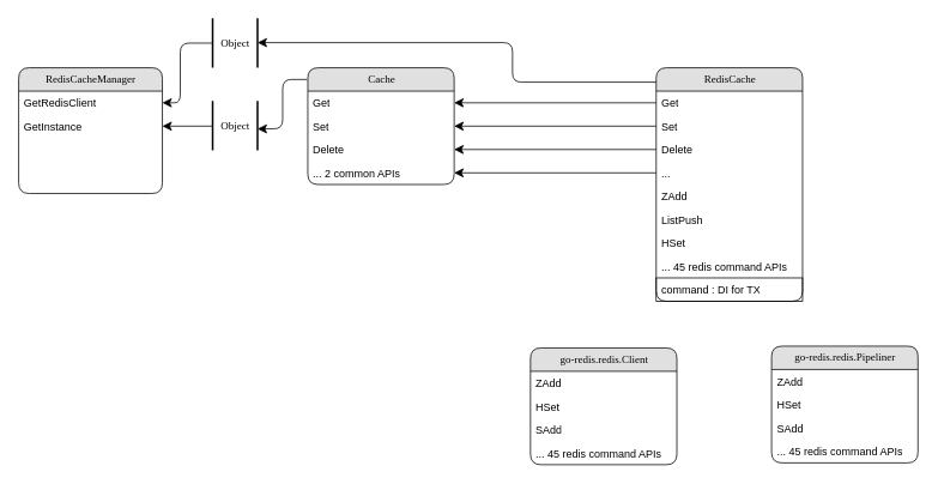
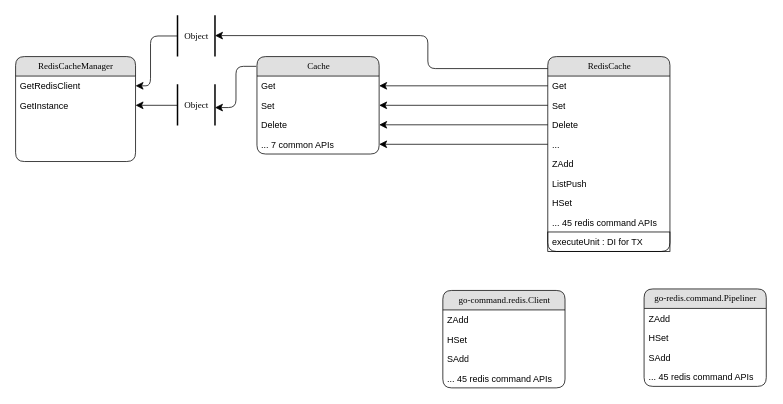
  <mxCell id="0" />
  <mxCell id="1" parent="0" />
  <mxCell id="2" value="Cache" style="swimlane;html=1;fontStyle=0;childLayout=stackLayout;horizontal=1;startSize=26;fillColor=#e0e0e0;horizontalStack=0;resizeParent=1;resizeLast=0;collapsible=1;marginBottom=0;swimlaneFillColor=#ffffff;align=center;rounded=1;shadow=0;comic=0;labelBackgroundColor=none;strokeColor=#000000;strokeWidth=1;fontFamily=Verdana;fontSize=12;fontColor=#000000;" parent="1" vertex="1"><mxGeometry x="342" y="75" width="163" height="130" as="geometry" /></mxCell>
  <mxCell id="3" value="Get" style="text;html=1;strokeColor=none;fillColor=none;spacingLeft=4;spacingRight=4;whiteSpace=wrap;overflow=hidden;rotatable=0;points=[[0,0.5],[1,0.5]];portConstraint=eastwest;" parent="2" vertex="1"><mxGeometry y="26" width="163" height="26" as="geometry" /></mxCell>
  <mxCell id="4" value="Set" style="text;html=1;strokeColor=none;fillColor=none;spacingLeft=4;spacingRight=4;whiteSpace=wrap;overflow=hidden;rotatable=0;points=[[0,0.5],[1,0.5]];portConstraint=eastwest;" parent="2" vertex="1"><mxGeometry y="52" width="163" height="26" as="geometry" /></mxCell>
  <mxCell id="5" value="Delete" style="text;html=1;strokeColor=none;fillColor=none;spacingLeft=4;spacingRight=4;whiteSpace=wrap;overflow=hidden;rotatable=0;points=[[0,0.5],[1,0.5]];portConstraint=eastwest;" parent="2" vertex="1"><mxGeometry y="78" width="163" height="26" as="geometry" /></mxCell>
- <mxCell id="6" value="... 2 common APIs" style="text;html=1;strokeColor=none;fillColor=none;spacingLeft=4;spacingRight=4;whiteSpace=wrap;overflow=hidden;rotatable=0;points=[[0,0.5],[1,0.5]];portConstraint=eastwest;" vertex="1" parent="2"><mxGeometry y="104" width="163" height="26" as="geometry" /></mxCell>
+ <mxCell id="6" value="... 7 common APIs" style="text;html=1;strokeColor=none;fillColor=none;spacingLeft=4;spacingRight=4;whiteSpace=wrap;overflow=hidden;rotatable=0;points=[[0,0.5],[1,0.5]];portConstraint=eastwest;" vertex="1" parent="2"><mxGeometry y="104" width="163" height="26" as="geometry" /></mxCell>
  <mxCell id="7" value="RedisCache" style="swimlane;html=1;fontStyle=0;childLayout=stackLayout;horizontal=1;startSize=26;fillColor=#e0e0e0;horizontalStack=0;resizeParent=1;resizeLast=0;collapsible=1;marginBottom=0;swimlaneFillColor=#ffffff;align=center;rounded=1;shadow=0;comic=0;labelBackgroundColor=none;strokeColor=#000000;strokeWidth=1;fontFamily=Verdana;fontSize=12;fontColor=#000000;" parent="1" vertex="1"><mxGeometry x="730" y="75" width="163" height="260" as="geometry" /></mxCell>
  <mxCell id="8" value="Get" style="text;html=1;strokeColor=none;fillColor=none;spacingLeft=4;spacingRight=4;whiteSpace=wrap;overflow=hidden;rotatable=0;points=[[0,0.5],[1,0.5]];portConstraint=eastwest;" parent="7" vertex="1"><mxGeometry y="26" width="163" height="26" as="geometry" /></mxCell>
  <mxCell id="9" value="Set" style="text;html=1;strokeColor=none;fillColor=none;spacingLeft=4;spacingRight=4;whiteSpace=wrap;overflow=hidden;rotatable=0;points=[[0,0.5],[1,0.5]];portConstraint=eastwest;" parent="7" vertex="1"><mxGeometry y="52" width="163" height="26" as="geometry" /></mxCell>
  <mxCell id="10" value="Delete" style="text;html=1;strokeColor=none;fillColor=none;spacingLeft=4;spacingRight=4;whiteSpace=wrap;overflow=hidden;rotatable=0;points=[[0,0.5],[1,0.5]];portConstraint=eastwest;" parent="7" vertex="1"><mxGeometry y="78" width="163" height="26" as="geometry" /></mxCell>
  <mxCell id="11" value="..." style="text;html=1;strokeColor=none;fillColor=none;spacingLeft=4;spacingRight=4;whiteSpace=wrap;overflow=hidden;rotatable=0;points=[[0,0.5],[1,0.5]];portConstraint=eastwest;" parent="7" vertex="1"><mxGeometry y="104" width="163" height="26" as="geometry" /></mxCell>
  <mxCell id="12" value="ZAdd" style="text;html=1;strokeColor=none;fillColor=none;spacingLeft=4;spacingRight=4;whiteSpace=wrap;overflow=hidden;rotatable=0;points=[[0,0.5],[1,0.5]];portConstraint=eastwest;" vertex="1" parent="7"><mxGeometry y="130" width="163" height="26" as="geometry" /></mxCell>
  <mxCell id="13" value="ListPush" style="text;html=1;strokeColor=none;fillColor=none;spacingLeft=4;spacingRight=4;whiteSpace=wrap;overflow=hidden;rotatable=0;points=[[0,0.5],[1,0.5]];portConstraint=eastwest;" vertex="1" parent="7"><mxGeometry y="156" width="163" height="26" as="geometry" /></mxCell>
  <mxCell id="14" value="HSet" style="text;html=1;strokeColor=none;fillColor=none;spacingLeft=4;spacingRight=4;whiteSpace=wrap;overflow=hidden;rotatable=0;points=[[0,0.5],[1,0.5]];portConstraint=eastwest;" vertex="1" parent="7"><mxGeometry y="182" width="163" height="26" as="geometry" /></mxCell>
  <mxCell id="15" value="... 45 redis command APIs" style="text;html=1;strokeColor=none;fillColor=none;spacingLeft=4;spacingRight=4;whiteSpace=wrap;overflow=hidden;rotatable=0;points=[[0,0.5],[1,0.5]];portConstraint=eastwest;" vertex="1" parent="7"><mxGeometry y="208" width="163" height="26" as="geometry" /></mxCell>
- <mxCell id="16" value="command : DI for TX" style="text;html=1;strokeColor=#000000;fillColor=none;spacingLeft=4;spacingRight=4;whiteSpace=wrap;overflow=hidden;rotatable=0;points=[[0,0.5],[1,0.5]];portConstraint=eastwest;" vertex="1" parent="7"><mxGeometry y="234" width="163" height="26" as="geometry" /></mxCell>
- <mxCell id="17" value="go-redis.redis.Pipeliner" style="swimlane;html=1;fontStyle=0;childLayout=stackLayout;horizontal=1;startSize=26;fillColor=#e0e0e0;horizontalStack=0;resizeParent=1;resizeLast=0;collapsible=1;marginBottom=0;swimlaneFillColor=#ffffff;align=center;rounded=1;shadow=0;comic=0;labelBackgroundColor=none;strokeColor=#000000;strokeWidth=1;fontFamily=Verdana;fontSize=12;fontColor=#000000;" parent="1" vertex="1"><mxGeometry x="858.5" y="385" width="163" height="130" as="geometry" /></mxCell>
+ <mxCell id="16" value="executeUnit : DI for TX" style="text;html=1;strokeColor=#000000;fillColor=none;spacingLeft=4;spacingRight=4;whiteSpace=wrap;overflow=hidden;rotatable=0;points=[[0,0.5],[1,0.5]];portConstraint=eastwest;" vertex="1" parent="7"><mxGeometry y="234" width="163" height="26" as="geometry" /></mxCell>
+ <mxCell id="17" value="go-redis.command.Pipeliner" style="swimlane;html=1;fontStyle=0;childLayout=stackLayout;horizontal=1;startSize=26;fillColor=#e0e0e0;horizontalStack=0;resizeParent=1;resizeLast=0;collapsible=1;marginBottom=0;swimlaneFillColor=#ffffff;align=center;rounded=1;shadow=0;comic=0;labelBackgroundColor=none;strokeColor=#000000;strokeWidth=1;fontFamily=Verdana;fontSize=12;fontColor=#000000;" parent="1" vertex="1"><mxGeometry x="858.5" y="385" width="163" height="130" as="geometry" /></mxCell>
  <mxCell id="18" value="ZAdd" style="text;html=1;strokeColor=none;fillColor=none;spacingLeft=4;spacingRight=4;whiteSpace=wrap;overflow=hidden;rotatable=0;points=[[0,0.5],[1,0.5]];portConstraint=eastwest;" parent="17" vertex="1"><mxGeometry y="26" width="163" height="26" as="geometry" /></mxCell>
  <mxCell id="19" value="HSet" style="text;html=1;strokeColor=none;fillColor=none;spacingLeft=4;spacingRight=4;whiteSpace=wrap;overflow=hidden;rotatable=0;points=[[0,0.5],[1,0.5]];portConstraint=eastwest;" parent="17" vertex="1"><mxGeometry y="52" width="163" height="26" as="geometry" /></mxCell>
  <mxCell id="20" value="SAdd" style="text;html=1;strokeColor=none;fillColor=none;spacingLeft=4;spacingRight=4;whiteSpace=wrap;overflow=hidden;rotatable=0;points=[[0,0.5],[1,0.5]];portConstraint=eastwest;" vertex="1" parent="17"><mxGeometry y="78" width="163" height="26" as="geometry" /></mxCell>
  <mxCell id="21" value="... 45 redis command APIs" style="text;html=1;strokeColor=none;fillColor=none;spacingLeft=4;spacingRight=4;whiteSpace=wrap;overflow=hidden;rotatable=0;points=[[0,0.5],[1,0.5]];portConstraint=eastwest;" vertex="1" parent="17"><mxGeometry y="104" width="163" height="26" as="geometry" /></mxCell>
  <mxCell id="22" style="edgeStyle=orthogonalEdgeStyle;html=1;labelBackgroundColor=none;startFill=1;startSize=8;endFill=0;endSize=8;fontFamily=Verdana;fontSize=12;exitX=1;exitY=0.5;startArrow=classic;endArrow=none;" parent="1" source="4" target="9" edge="1"><mxGeometry relative="1" as="geometry"><Array as="points" /></mxGeometry></mxCell>
  <mxCell id="23" style="edgeStyle=orthogonalEdgeStyle;html=1;entryX=1;entryY=0.5;labelBackgroundColor=none;startFill=0;startSize=8;endFill=1;endSize=8;fontFamily=Verdana;fontSize=12;" parent="1" source="8" target="3" edge="1"><mxGeometry relative="1" as="geometry" /></mxCell>
  <mxCell id="24" style="edgeStyle=orthogonalEdgeStyle;html=1;exitX=1;exitY=0.5;labelBackgroundColor=none;startFill=1;startSize=8;endFill=0;endSize=8;fontFamily=Verdana;fontSize=12;endArrow=none;startArrow=classic;" parent="1" source="5" target="10" edge="1"><mxGeometry relative="1" as="geometry" /></mxCell>
  <mxCell id="25" style="edgeStyle=orthogonalEdgeStyle;html=1;labelBackgroundColor=none;startFill=1;startSize=8;endFill=0;endSize=8;fontFamily=Verdana;fontSize=12;endArrow=none;startArrow=classic;" edge="1" parent="1" source="6" target="11"><mxGeometry relative="1" as="geometry"><mxPoint x="500" y="176" as="sourcePoint" /><mxPoint x="740" y="176" as="targetPoint" /></mxGeometry></mxCell>
- <mxCell id="26" value="go-redis.redis.Client" style="swimlane;html=1;fontStyle=0;childLayout=stackLayout;horizontal=1;startSize=26;fillColor=#e0e0e0;horizontalStack=0;resizeParent=1;resizeLast=0;collapsible=1;marginBottom=0;swimlaneFillColor=#ffffff;align=center;rounded=1;shadow=0;comic=0;labelBackgroundColor=none;strokeColor=#000000;strokeWidth=1;fontFamily=Verdana;fontSize=12;fontColor=#000000;" vertex="1" parent="1"><mxGeometry x="590" y="387" width="163" height="130" as="geometry" /></mxCell>
+ <mxCell id="26" value="go-command.redis.Client" style="swimlane;html=1;fontStyle=0;childLayout=stackLayout;horizontal=1;startSize=26;fillColor=#e0e0e0;horizontalStack=0;resizeParent=1;resizeLast=0;collapsible=1;marginBottom=0;swimlaneFillColor=#ffffff;align=center;rounded=1;shadow=0;comic=0;labelBackgroundColor=none;strokeColor=#000000;strokeWidth=1;fontFamily=Verdana;fontSize=12;fontColor=#000000;" vertex="1" parent="1"><mxGeometry x="590" y="387" width="163" height="130" as="geometry" /></mxCell>
  <mxCell id="27" value="ZAdd" style="text;html=1;strokeColor=none;fillColor=none;spacingLeft=4;spacingRight=4;whiteSpace=wrap;overflow=hidden;rotatable=0;points=[[0,0.5],[1,0.5]];portConstraint=eastwest;" vertex="1" parent="26"><mxGeometry y="26" width="163" height="26" as="geometry" /></mxCell>
  <mxCell id="28" value="HSet" style="text;html=1;strokeColor=none;fillColor=none;spacingLeft=4;spacingRight=4;whiteSpace=wrap;overflow=hidden;rotatable=0;points=[[0,0.5],[1,0.5]];portConstraint=eastwest;" vertex="1" parent="26"><mxGeometry y="52" width="163" height="26" as="geometry" /></mxCell>
  <mxCell id="29" value="SAdd" style="text;html=1;strokeColor=none;fillColor=none;spacingLeft=4;spacingRight=4;whiteSpace=wrap;overflow=hidden;rotatable=0;points=[[0,0.5],[1,0.5]];portConstraint=eastwest;" vertex="1" parent="26"><mxGeometry y="78" width="163" height="26" as="geometry" /></mxCell>
  <mxCell id="30" value="... 45 redis command APIs" style="text;html=1;strokeColor=none;fillColor=none;spacingLeft=4;spacingRight=4;whiteSpace=wrap;overflow=hidden;rotatable=0;points=[[0,0.5],[1,0.5]];portConstraint=eastwest;" vertex="1" parent="26"><mxGeometry y="104" width="163" height="26" as="geometry" /></mxCell>
  <mxCell id="31" value="RedisCacheManager" style="swimlane;html=1;fontStyle=0;childLayout=stackLayout;horizontal=1;startSize=26;fillColor=#e0e0e0;horizontalStack=0;resizeParent=1;resizeLast=0;collapsible=1;marginBottom=0;swimlaneFillColor=#ffffff;align=center;rounded=1;shadow=0;comic=0;labelBackgroundColor=none;strokeColor=#000000;strokeWidth=1;fontFamily=Verdana;fontSize=12;fontColor=#000000;" vertex="1" parent="1"><mxGeometry x="20" y="75" width="160" height="140" as="geometry" /></mxCell>
  <mxCell id="32" value="GetRedisClient" style="text;html=1;strokeColor=none;fillColor=none;spacingLeft=4;spacingRight=4;whiteSpace=wrap;overflow=hidden;rotatable=0;points=[[0,0.5],[1,0.5]];portConstraint=eastwest;" vertex="1" parent="31"><mxGeometry y="26" width="160" height="26" as="geometry" /></mxCell>
  <mxCell id="33" value="GetInstance" style="text;html=1;strokeColor=none;fillColor=none;spacingLeft=4;spacingRight=4;whiteSpace=wrap;overflow=hidden;rotatable=0;points=[[0,0.5],[1,0.5]];portConstraint=eastwest;" vertex="1" parent="31"><mxGeometry y="52" width="160" height="26" as="geometry" /></mxCell>
  <mxCell id="34" value="Object" style="html=1;rounded=0;shadow=0;comic=0;labelBackgroundColor=none;strokeColor=#000000;strokeWidth=2;fillColor=#FFFFFF;fontFamily=Verdana;fontSize=12;fontColor=#000000;align=center;shape=mxgraph.ios7ui.horLines;direction=south;" vertex="1" parent="1"><mxGeometry x="236" y="112" width="50" height="55" as="geometry" /></mxCell>
  <mxCell id="35" value="Object" style="html=1;rounded=0;shadow=0;comic=0;labelBackgroundColor=none;strokeColor=#000000;strokeWidth=2;fillColor=#FFFFFF;fontFamily=Verdana;fontSize=12;fontColor=#000000;align=center;shape=mxgraph.ios7ui.horLines;direction=south;" vertex="1" parent="1"><mxGeometry x="236" y="20" width="50" height="55" as="geometry" /></mxCell>
  <mxCell id="36" style="edgeStyle=orthogonalEdgeStyle;html=1;entryX=0.564;entryY=0;labelBackgroundColor=none;startFill=0;startSize=8;endFill=1;endSize=8;fontFamily=Verdana;fontSize=12;entryDx=0;entryDy=0;entryPerimeter=0;exitX=-0.006;exitY=0.1;exitDx=0;exitDy=0;exitPerimeter=0;" edge="1" parent="1" source="2" target="34"><mxGeometry relative="1" as="geometry"><mxPoint x="705" y="11" as="sourcePoint" /><mxPoint x="480" y="11" as="targetPoint" /></mxGeometry></mxCell>
  <mxCell id="37" style="edgeStyle=orthogonalEdgeStyle;html=1;entryX=0.491;entryY=0;labelBackgroundColor=none;startFill=0;startSize=8;endFill=1;endSize=8;fontFamily=Verdana;fontSize=12;entryDx=0;entryDy=0;entryPerimeter=0;" edge="1" parent="1" source="7" target="35"><mxGeometry relative="1" as="geometry"><mxPoint x="690" y="101" as="sourcePoint" /><mxPoint x="446.5" y="47" as="targetPoint" /><Array as="points"><mxPoint x="570" y="91" /><mxPoint x="570" y="47" /></Array></mxGeometry></mxCell>
  <mxCell id="38" style="edgeStyle=orthogonalEdgeStyle;html=1;labelBackgroundColor=none;startFill=0;startSize=8;endFill=1;endSize=8;fontFamily=Verdana;fontSize=12;entryX=1;entryY=0.5;entryDx=0;entryDy=0;" edge="1" parent="1" source="35" target="32"><mxGeometry relative="1" as="geometry"><mxPoint x="212.5" y="47" as="sourcePoint" /><mxPoint x="200" y="111" as="targetPoint" /><Array as="points"><mxPoint x="200" y="48" /><mxPoint x="200" y="114" /></Array></mxGeometry></mxCell>
  <mxCell id="39" style="edgeStyle=orthogonalEdgeStyle;html=1;labelBackgroundColor=none;startFill=0;startSize=8;endFill=1;endSize=8;fontFamily=Verdana;fontSize=12;exitX=0.509;exitY=1;exitDx=0;exitDy=0;exitPerimeter=0;" edge="1" parent="1" source="34" target="33"><mxGeometry relative="1" as="geometry"><mxPoint x="362.5" y="291" as="sourcePoint" /><mxPoint x="190" y="151" as="targetPoint" /></mxGeometry></mxCell>
